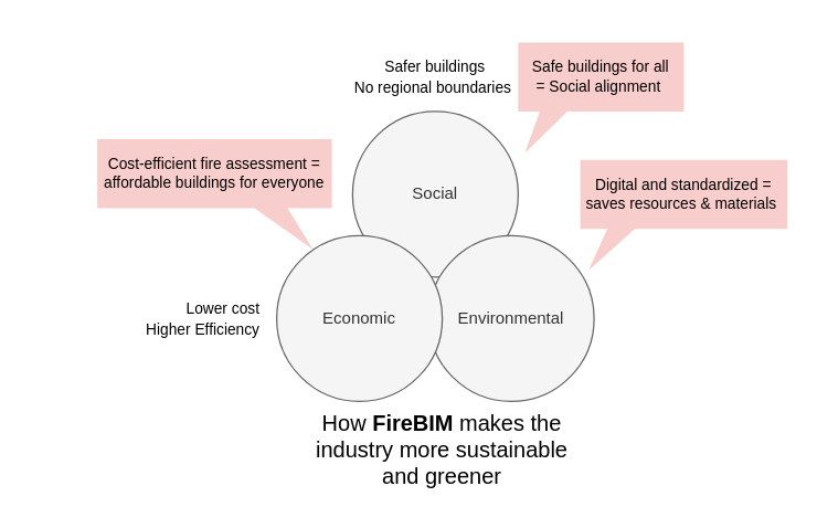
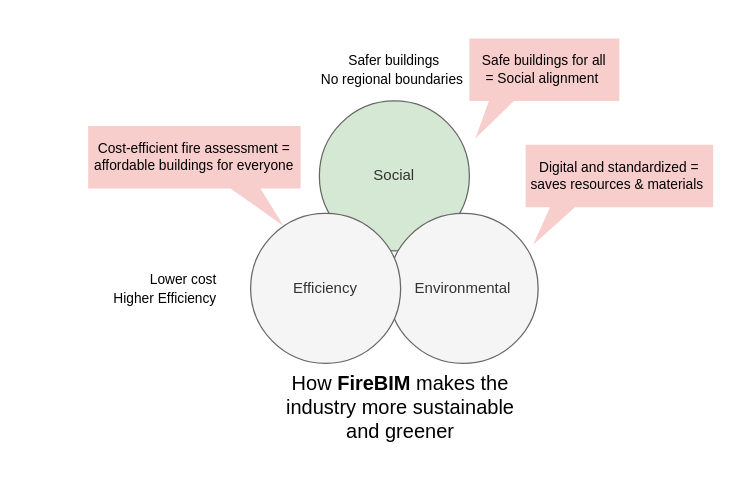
  <mxCell id="0" />
  <mxCell id="1" parent="0" />
- <mxCell id="2" value="Social" style="ellipse;whiteSpace=wrap;html=1;fillColor=#f5f5f5;fontColor=#333333;strokeColor=#666666;" vertex="1" parent="1"><mxGeometry x="255" y="80" width="120" height="120" as="geometry" /></mxCell>
+ <mxCell id="2" value="Social" style="ellipse;whiteSpace=wrap;html=1;fillColor=#d5e8d4;fontColor=#333333;strokeColor=#666666;" vertex="1" parent="1"><mxGeometry x="255" y="80" width="120" height="120" as="geometry" /></mxCell>
  <mxCell id="3" value="Environmental" style="ellipse;whiteSpace=wrap;html=1;fillColor=#f5f5f5;strokeColor=#666666;fontColor=#333333;" vertex="1" parent="1"><mxGeometry x="310" y="170" width="120" height="120" as="geometry" /></mxCell>
- <mxCell id="4" value="Economic" style="ellipse;whiteSpace=wrap;html=1;fillColor=#f5f5f5;strokeColor=#666666;fontColor=#333333;" vertex="1" parent="1"><mxGeometry x="200" y="170" width="120" height="120" as="geometry" /></mxCell>
- <mxCell id="5" value="&lt;span style=&quot;font-size: 11px&quot;&gt;Lower cost&lt;/span&gt;&lt;br&gt;&lt;span style=&quot;font-size: 11px&quot;&gt;Higher Efficiency&lt;/span&gt;" style="rounded=0;whiteSpace=wrap;html=1;strokeColor=none;fillColor=none;align=right;" vertex="1" parent="1"><mxGeometry x="20" y="195" width="170" height="70" as="geometry" /></mxCell>
+ <mxCell id="4" value="Efficiency" style="ellipse;whiteSpace=wrap;html=1;fillColor=#f5f5f5;strokeColor=#666666;fontColor=#333333;" vertex="1" parent="1"><mxGeometry x="200" y="170" width="120" height="120" as="geometry" /></mxCell>
+ <mxCell id="5" value="&lt;span style=&quot;font-size: 11px&quot;&gt;Lower cost&lt;/span&gt;&lt;br&gt;&lt;span style=&quot;font-size: 11px&quot;&gt;Higher Efficiency&lt;/span&gt;" style="rounded=0;whiteSpace=wrap;html=1;strokeColor=none;fillColor=none;align=right;" vertex="1" parent="1"><mxGeometry x="5" y="195" width="170" height="70" as="geometry" /></mxCell>
  <mxCell id="6" value="&lt;span style=&quot;font-size: 11px&quot;&gt;Safer buildings&lt;br&gt;No regional&amp;nbsp;&lt;/span&gt;&lt;span style=&quot;font-size: 11px&quot;&gt;boundaries&amp;nbsp;&lt;/span&gt;" style="rounded=0;whiteSpace=wrap;html=1;strokeColor=none;fillColor=none;align=center;" vertex="1" parent="1"><mxGeometry x="230" y="20" width="170" height="70" as="geometry" /></mxCell>
  <mxCell id="7" value="Safe buildings for all &lt;br&gt;= Social alignment&amp;nbsp;" style="shape=callout;whiteSpace=wrap;html=1;perimeter=calloutPerimeter;fontSize=11;fillColor=#f8cecc;size=30;position=0.13;position2=0.04;strokeColor=none;" vertex="1" parent="1"><mxGeometry x="375" y="30" width="120" height="80" as="geometry" /></mxCell>
  <mxCell id="8" value="Cost-efficient fire assessment = affordable buildings for everyone" style="shape=callout;whiteSpace=wrap;html=1;perimeter=calloutPerimeter;fontSize=11;fillColor=#f8cecc;size=30;position=0.67;position2=0.92;strokeColor=none;base=24;" vertex="1" parent="1"><mxGeometry x="70" y="100" width="170" height="80" as="geometry" /></mxCell>
  <mxCell id="9" value="Digital and standardized = saves resources &amp;amp; materials&amp;nbsp;" style="shape=callout;whiteSpace=wrap;html=1;perimeter=calloutPerimeter;fontSize=11;fillColor=#f8cecc;size=30;position=0.13;position2=0.04;strokeColor=none;" vertex="1" parent="1"><mxGeometry x="420" y="115" width="150" height="80" as="geometry" /></mxCell>
  <mxCell id="10" value="&lt;font style=&quot;font-size: 16px&quot;&gt;How &lt;b&gt;FireBIM&lt;/b&gt; makes the industry more sustainable and greener&lt;/font&gt;" style="rounded=0;whiteSpace=wrap;html=1;strokeColor=none;fillColor=none;align=center;" vertex="1" parent="1"><mxGeometry x="220" y="290" width="200" height="70" as="geometry" /></mxCell>
